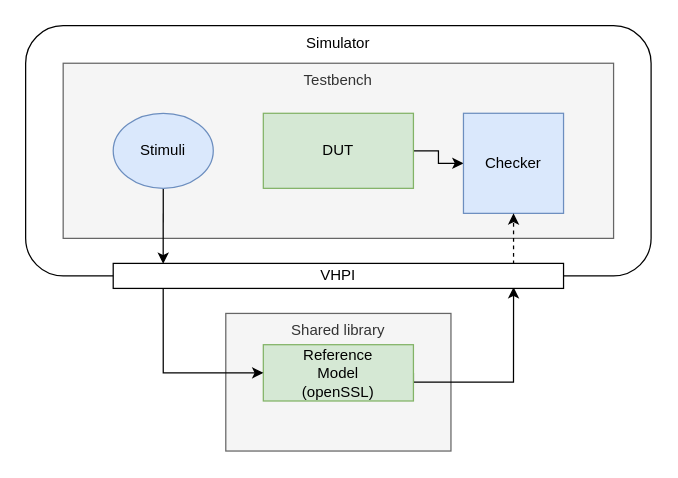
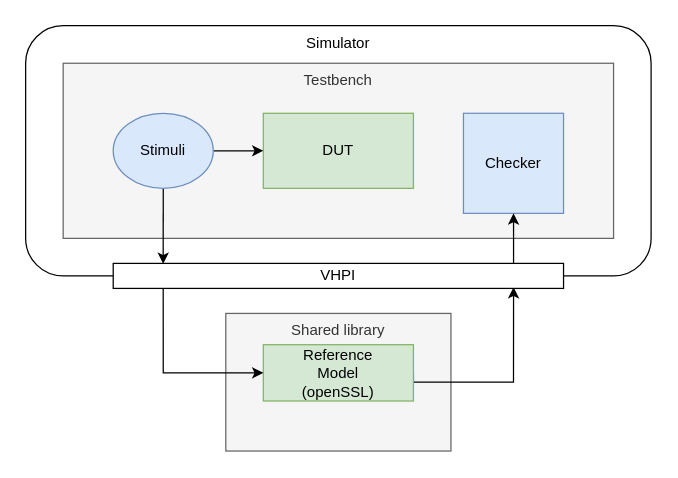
  <mxCell id="0" />
  <mxCell id="1" parent="0" />
  <mxCell id="2" value="Simulator" style="rounded=1;whiteSpace=wrap;html=1;verticalAlign=top;" vertex="1" parent="1"><mxGeometry x="20" y="20" width="500" height="200" as="geometry" /></mxCell>
  <mxCell id="3" value="Testbench" style="rounded=0;whiteSpace=wrap;html=1;labelPosition=center;verticalLabelPosition=middle;align=center;verticalAlign=top;fillColor=#f5f5f5;fontColor=#333333;strokeColor=#666666;" vertex="1" parent="1"><mxGeometry x="50" y="50" width="440" height="140" as="geometry" /></mxCell>
- <mxCell id="4" style="edgeStyle=orthogonalEdgeStyle;rounded=0;orthogonalLoop=1;jettySize=auto;html=1;exitX=1;exitY=0.5;exitDx=0;exitDy=0;" edge="1" parent="1" source="5" target="6"><mxGeometry relative="1" as="geometry" /></mxCell>
  <mxCell id="5" value="DUT" style="rounded=0;whiteSpace=wrap;html=1;fillColor=#d5e8d4;strokeColor=#82b366;" vertex="1" parent="1"><mxGeometry x="210" y="90" width="120" height="60" as="geometry" /></mxCell>
  <mxCell id="6" value="Checker" style="rounded=0;whiteSpace=wrap;html=1;fillColor=#dae8fc;strokeColor=#6c8ebf;" vertex="1" parent="1"><mxGeometry x="370" y="90" width="80" height="80" as="geometry" /></mxCell>
+ <mxCell id="7" style="edgeStyle=orthogonalEdgeStyle;rounded=0;orthogonalLoop=1;jettySize=auto;html=1;exitX=1;exitY=0.5;exitDx=0;exitDy=0;entryX=0;entryY=0.5;entryDx=0;entryDy=0;" edge="1" parent="1" source="9" target="5"><mxGeometry relative="1" as="geometry" /></mxCell>
  <mxCell id="8" style="edgeStyle=orthogonalEdgeStyle;rounded=0;orthogonalLoop=1;jettySize=auto;html=1;exitX=0.5;exitY=1;exitDx=0;exitDy=0;entryX=0.111;entryY=0.017;entryDx=0;entryDy=0;entryPerimeter=0;" edge="1" parent="1" source="9" target="15"><mxGeometry relative="1" as="geometry"><mxPoint x="180" y="220" as="targetPoint" /></mxGeometry></mxCell>
  <mxCell id="9" value="Stimuli" style="ellipse;whiteSpace=wrap;html=1;fillColor=#dae8fc;strokeColor=#6c8ebf;" vertex="1" parent="1"><mxGeometry x="90" y="90" width="80" height="60" as="geometry" /></mxCell>
  <mxCell id="10" value="Shared library" style="rounded=0;whiteSpace=wrap;html=1;verticalAlign=top;fillColor=#f5f5f5;fontColor=#333333;strokeColor=#666666;" vertex="1" parent="1"><mxGeometry x="180" y="250" width="180" height="110" as="geometry" /></mxCell>
  <mxCell id="11" style="edgeStyle=orthogonalEdgeStyle;rounded=0;orthogonalLoop=1;jettySize=auto;html=1;exitX=1;exitY=0.5;exitDx=0;exitDy=0;entryX=0.889;entryY=0.95;entryDx=0;entryDy=0;entryPerimeter=0;" edge="1" parent="1" source="12" target="15"><mxGeometry relative="1" as="geometry"><Array as="points"><mxPoint x="410" y="305" /></Array></mxGeometry></mxCell>
  <mxCell id="12" value="Reference&lt;br&gt;Model&lt;br&gt;(openSSL)" style="rounded=0;whiteSpace=wrap;html=1;fillColor=#d5e8d4;strokeColor=#82b366;" vertex="1" parent="1"><mxGeometry x="210" y="275" width="120" height="45" as="geometry" /></mxCell>
- <mxCell id="13" style="edgeStyle=orthogonalEdgeStyle;rounded=0;orthogonalLoop=1;jettySize=auto;html=1;exitX=0.889;exitY=0.033;exitDx=0;exitDy=0;exitPerimeter=0;dashed=1;" edge="1" parent="1" source="15" target="6"><mxGeometry relative="1" as="geometry"><mxPoint x="360" y="220" as="sourcePoint" /></mxGeometry></mxCell>
+ <mxCell id="13" style="edgeStyle=orthogonalEdgeStyle;rounded=0;orthogonalLoop=1;jettySize=auto;html=1;exitX=0.889;exitY=0.033;exitDx=0;exitDy=0;exitPerimeter=0;" edge="1" parent="1" source="15" target="6"><mxGeometry relative="1" as="geometry"><mxPoint x="360" y="220" as="sourcePoint" /></mxGeometry></mxCell>
  <mxCell id="14" style="edgeStyle=orthogonalEdgeStyle;rounded=0;orthogonalLoop=1;jettySize=auto;html=1;entryX=0;entryY=0.5;entryDx=0;entryDy=0;exitX=0.111;exitY=0.95;exitDx=0;exitDy=0;exitPerimeter=0;" edge="1" parent="1" source="15" target="12"><mxGeometry relative="1" as="geometry"><mxPoint x="30" y="255" as="sourcePoint" /></mxGeometry></mxCell>
  <mxCell id="15" value="VHPI" style="rounded=0;whiteSpace=wrap;html=1;" vertex="1" parent="1"><mxGeometry x="90" y="210" width="360" height="20" as="geometry" /></mxCell>
